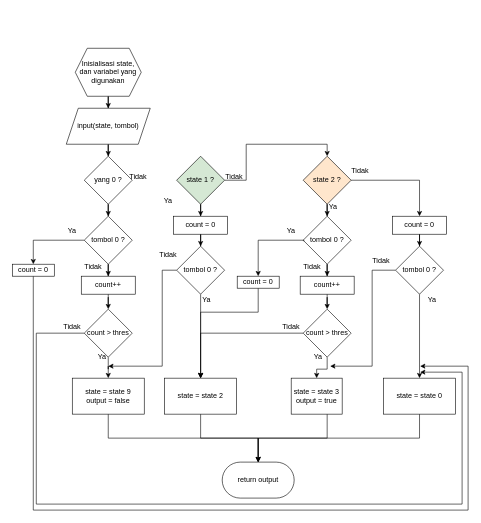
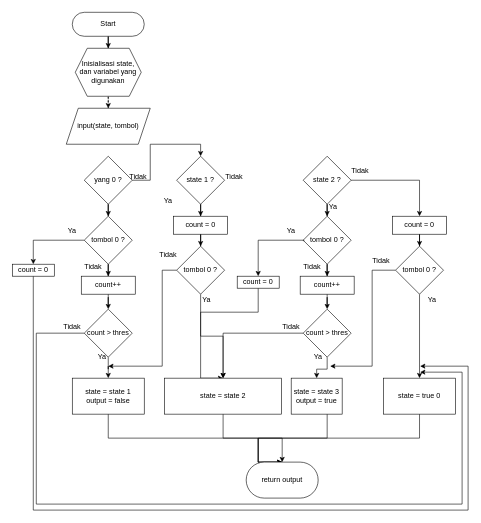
  <mxCell id="0" />
  <mxCell id="1" parent="0" />
- <mxCell id="4" value="" style="edgeStyle=orthogonalEdgeStyle;rounded=0;orthogonalLoop=1;jettySize=auto;html=1;" edge="1" parent="1" source="5" target="7"><mxGeometry relative="1" as="geometry" /></mxCell>
+ <mxCell id="2" value="" style="edgeStyle=orthogonalEdgeStyle;rounded=0;orthogonalLoop=1;jettySize=auto;html=1;" edge="1" parent="1" source="3" target="5"><mxGeometry relative="1" as="geometry" /></mxCell>
+ <mxCell id="3" value="Start" style="rounded=1;whiteSpace=wrap;html=1;fontSize=12;glass=0;strokeWidth=1;shadow=0;arcSize=50;" parent="1" vertex="1"><mxGeometry x="120" y="20" width="120" height="40" as="geometry" /></mxCell>
+ <mxCell id="4" value="" style="edgeStyle=orthogonalEdgeStyle;rounded=0;orthogonalLoop=1;jettySize=auto;html=1;dashed=1;" edge="1" parent="1" source="5" target="7"><mxGeometry relative="1" as="geometry" /></mxCell>
  <mxCell id="5" value="Inisialisasi state, dan variabel yang digunakan" style="shape=hexagon;perimeter=hexagonPerimeter2;whiteSpace=wrap;html=1;fixedSize=1;" vertex="1" parent="1"><mxGeometry x="125" y="80" width="110" height="80" as="geometry" /></mxCell>
- <mxCell id="6" value="" style="edgeStyle=orthogonalEdgeStyle;rounded=0;orthogonalLoop=1;jettySize=auto;html=1;" edge="1" parent="1" source="7" target="10"><mxGeometry relative="1" as="geometry" /></mxCell>
  <mxCell id="7" value="input(state, tombol)" style="shape=parallelogram;perimeter=parallelogramPerimeter;whiteSpace=wrap;html=1;fixedSize=1;" vertex="1" parent="1"><mxGeometry x="110" y="180" width="140" height="60" as="geometry" /></mxCell>
  <mxCell id="8" value="" style="edgeStyle=orthogonalEdgeStyle;rounded=0;orthogonalLoop=1;jettySize=auto;html=1;" edge="1" parent="1" source="10" target="14"><mxGeometry relative="1" as="geometry" /></mxCell>
+ <mxCell id="9" style="edgeStyle=orthogonalEdgeStyle;rounded=0;orthogonalLoop=1;jettySize=auto;html=1;entryX=0.5;entryY=0;entryDx=0;entryDy=0;" edge="1" parent="1" source="10" target="26"><mxGeometry relative="1" as="geometry"><Array as="points"><mxPoint x="250" y="300" /><mxPoint x="250" y="240" /><mxPoint x="334" y="240" /></Array></mxGeometry></mxCell>
  <mxCell id="10" value="yang 0 ?" style="rhombus;whiteSpace=wrap;html=1;" vertex="1" parent="1"><mxGeometry x="140" y="260" width="80" height="80" as="geometry" /></mxCell>
  <mxCell id="11" value="" style="edgeStyle=orthogonalEdgeStyle;rounded=0;orthogonalLoop=1;jettySize=auto;html=1;" edge="1" parent="1" source="14" target="18"><mxGeometry relative="1" as="geometry" /></mxCell>
  <mxCell id="12" style="edgeStyle=orthogonalEdgeStyle;rounded=0;orthogonalLoop=1;jettySize=auto;html=1;exitX=0.5;exitY=1;exitDx=0;exitDy=0;" edge="1" parent="1" source="72"><mxGeometry relative="1" as="geometry"><mxPoint x="700" y="610" as="targetPoint" /><Array as="points"><mxPoint x="55" y="850" /><mxPoint x="780" y="850" /><mxPoint x="780" y="610" /></Array></mxGeometry></mxCell>
  <mxCell id="13" style="edgeStyle=orthogonalEdgeStyle;rounded=0;orthogonalLoop=1;jettySize=auto;html=1;exitX=0;exitY=0.5;exitDx=0;exitDy=0;entryX=0.5;entryY=0;entryDx=0;entryDy=0;" edge="1" parent="1" source="14" target="72"><mxGeometry relative="1" as="geometry" /></mxCell>
  <mxCell id="14" value="tombol 0 ?" style="rhombus;whiteSpace=wrap;html=1;" vertex="1" parent="1"><mxGeometry x="140" y="360" width="80" height="80" as="geometry" /></mxCell>
  <mxCell id="15" value="Ya" style="text;html=1;strokeColor=none;fillColor=none;align=center;verticalAlign=middle;whiteSpace=wrap;rounded=0;" vertex="1" parent="1"><mxGeometry x="250" y="320" width="60" height="30" as="geometry" /></mxCell>
  <mxCell id="16" value="Ya" style="text;html=1;strokeColor=none;fillColor=none;align=center;verticalAlign=middle;whiteSpace=wrap;rounded=0;" vertex="1" parent="1"><mxGeometry x="90" y="370" width="60" height="30" as="geometry" /></mxCell>
  <mxCell id="17" value="" style="edgeStyle=orthogonalEdgeStyle;rounded=0;orthogonalLoop=1;jettySize=auto;html=1;" edge="1" parent="1" source="18" target="22"><mxGeometry relative="1" as="geometry" /></mxCell>
  <mxCell id="18" value="count++" style="rounded=0;whiteSpace=wrap;html=1;" vertex="1" parent="1"><mxGeometry x="135" y="460" width="90" height="30" as="geometry" /></mxCell>
  <mxCell id="19" value="Tidak" style="text;html=1;strokeColor=none;fillColor=none;align=center;verticalAlign=middle;whiteSpace=wrap;rounded=0;" vertex="1" parent="1"><mxGeometry x="125" y="430" width="60" height="30" as="geometry" /></mxCell>
  <mxCell id="20" value="" style="edgeStyle=orthogonalEdgeStyle;rounded=0;orthogonalLoop=1;jettySize=auto;html=1;" edge="1" parent="1" source="22" target="59"><mxGeometry relative="1" as="geometry" /></mxCell>
  <mxCell id="21" style="edgeStyle=orthogonalEdgeStyle;rounded=0;orthogonalLoop=1;jettySize=auto;html=1;" edge="1" parent="1" source="22"><mxGeometry relative="1" as="geometry"><mxPoint x="700" y="620" as="targetPoint" /><Array as="points"><mxPoint x="60" y="555" /><mxPoint x="60" y="840" /><mxPoint x="770" y="840" /><mxPoint x="770" y="620" /></Array></mxGeometry></mxCell>
  <mxCell id="22" value="count &amp;gt; thres" style="rhombus;whiteSpace=wrap;html=1;" vertex="1" parent="1"><mxGeometry x="140" y="515" width="80" height="80" as="geometry" /></mxCell>
  <mxCell id="23" value="Tidak" style="text;html=1;strokeColor=none;fillColor=none;align=center;verticalAlign=middle;whiteSpace=wrap;rounded=0;" vertex="1" parent="1"><mxGeometry x="90" y="530" width="60" height="30" as="geometry" /></mxCell>
  <mxCell id="24" value="" style="edgeStyle=orthogonalEdgeStyle;rounded=0;orthogonalLoop=1;jettySize=auto;html=1;" edge="1" parent="1" source="26" target="29"><mxGeometry relative="1" as="geometry" /></mxCell>
- <mxCell id="25" style="edgeStyle=orthogonalEdgeStyle;rounded=0;orthogonalLoop=1;jettySize=auto;html=1;entryX=0.5;entryY=0;entryDx=0;entryDy=0;" edge="1" parent="1" source="26" target="36"><mxGeometry relative="1" as="geometry"><Array as="points"><mxPoint x="410" y="300" /><mxPoint x="410" y="240" /><mxPoint x="545" y="240" /></Array></mxGeometry></mxCell>
- <mxCell id="26" value="state 1 ?" style="rhombus;whiteSpace=wrap;html=1;fillColor=#d5e8d4;" vertex="1" parent="1"><mxGeometry x="294" y="260" width="80" height="80" as="geometry" /></mxCell>
+ <mxCell id="26" value="state 1 ?" style="rhombus;whiteSpace=wrap;html=1;" vertex="1" parent="1"><mxGeometry x="294" y="260" width="80" height="80" as="geometry" /></mxCell>
  <mxCell id="27" value="Tidak" style="text;html=1;strokeColor=none;fillColor=none;align=center;verticalAlign=middle;whiteSpace=wrap;rounded=0;" vertex="1" parent="1"><mxGeometry x="200" y="280" width="60" height="30" as="geometry" /></mxCell>
  <mxCell id="28" value="" style="edgeStyle=orthogonalEdgeStyle;rounded=0;orthogonalLoop=1;jettySize=auto;html=1;" edge="1" parent="1" source="29" target="32"><mxGeometry relative="1" as="geometry" /></mxCell>
  <mxCell id="29" value="count = 0" style="rounded=0;whiteSpace=wrap;html=1;" vertex="1" parent="1"><mxGeometry x="289" y="360" width="90" height="30" as="geometry" /></mxCell>
  <mxCell id="30" style="edgeStyle=orthogonalEdgeStyle;rounded=0;orthogonalLoop=1;jettySize=auto;html=1;" edge="1" parent="1" source="32" target="61"><mxGeometry relative="1" as="geometry" /></mxCell>
  <mxCell id="31" style="edgeStyle=orthogonalEdgeStyle;rounded=0;orthogonalLoop=1;jettySize=auto;html=1;exitX=0;exitY=0.5;exitDx=0;exitDy=0;" edge="1" parent="1" source="32"><mxGeometry relative="1" as="geometry"><mxPoint x="180" y="610" as="targetPoint" /><Array as="points"><mxPoint x="270" y="450" /><mxPoint x="270" y="610" /></Array></mxGeometry></mxCell>
  <mxCell id="32" value="tombol 0 ?" style="rhombus;whiteSpace=wrap;html=1;" vertex="1" parent="1"><mxGeometry x="294" y="410" width="80" height="80" as="geometry" /></mxCell>
  <mxCell id="33" value="Tidak" style="text;html=1;strokeColor=none;fillColor=none;align=center;verticalAlign=middle;whiteSpace=wrap;rounded=0;" vertex="1" parent="1"><mxGeometry x="250" y="410" width="60" height="30" as="geometry" /></mxCell>
  <mxCell id="34" value="" style="edgeStyle=orthogonalEdgeStyle;rounded=0;orthogonalLoop=1;jettySize=auto;html=1;" edge="1" parent="1" source="36" target="39"><mxGeometry relative="1" as="geometry" /></mxCell>
  <mxCell id="35" style="edgeStyle=orthogonalEdgeStyle;rounded=0;orthogonalLoop=1;jettySize=auto;html=1;exitX=1;exitY=0.5;exitDx=0;exitDy=0;entryX=0.5;entryY=0;entryDx=0;entryDy=0;" edge="1" parent="1" source="36" target="52"><mxGeometry relative="1" as="geometry" /></mxCell>
- <mxCell id="36" value="state 2 ?" style="rhombus;whiteSpace=wrap;html=1;fillColor=#ffe6cc;" vertex="1" parent="1"><mxGeometry x="505" y="260" width="80" height="80" as="geometry" /></mxCell>
+ <mxCell id="36" value="state 2 ?" style="rhombus;whiteSpace=wrap;html=1;" vertex="1" parent="1"><mxGeometry x="505" y="260" width="80" height="80" as="geometry" /></mxCell>
  <mxCell id="37" value="" style="edgeStyle=orthogonalEdgeStyle;rounded=0;orthogonalLoop=1;jettySize=auto;html=1;" edge="1" parent="1" source="39" target="45"><mxGeometry relative="1" as="geometry" /></mxCell>
  <mxCell id="38" style="edgeStyle=orthogonalEdgeStyle;rounded=0;orthogonalLoop=1;jettySize=auto;html=1;entryX=0.5;entryY=0;entryDx=0;entryDy=0;exitX=0.5;exitY=1;exitDx=0;exitDy=0;" edge="1" parent="1" source="41" target="61"><mxGeometry relative="1" as="geometry"><mxPoint x="360" y="480" as="targetPoint" /><Array as="points"><mxPoint x="430" y="520" /><mxPoint x="334" y="520" /></Array></mxGeometry></mxCell>
  <mxCell id="39" value="tombol 0 ?" style="rhombus;whiteSpace=wrap;html=1;" vertex="1" parent="1"><mxGeometry x="505" y="360" width="80" height="80" as="geometry" /></mxCell>
  <mxCell id="40" value="Ya" style="text;html=1;strokeColor=none;fillColor=none;align=center;verticalAlign=middle;whiteSpace=wrap;rounded=0;" vertex="1" parent="1"><mxGeometry x="525" y="330" width="60" height="30" as="geometry" /></mxCell>
  <mxCell id="41" value="count = 0" style="rounded=0;whiteSpace=wrap;html=1;" vertex="1" parent="1"><mxGeometry x="395" y="460" width="70" height="20" as="geometry" /></mxCell>
  <mxCell id="42" style="edgeStyle=orthogonalEdgeStyle;rounded=0;orthogonalLoop=1;jettySize=auto;html=1;exitX=0.015;exitY=0.523;exitDx=0;exitDy=0;entryX=0.5;entryY=0;entryDx=0;entryDy=0;exitPerimeter=0;" edge="1" parent="1" source="39" target="41"><mxGeometry relative="1" as="geometry"><Array as="points"><mxPoint x="506" y="400" /><mxPoint x="430" y="400" /></Array></mxGeometry></mxCell>
  <mxCell id="43" value="Ya" style="text;html=1;strokeColor=none;fillColor=none;align=center;verticalAlign=middle;whiteSpace=wrap;rounded=0;" vertex="1" parent="1"><mxGeometry x="455" y="370" width="60" height="30" as="geometry" /></mxCell>
  <mxCell id="44" value="" style="edgeStyle=orthogonalEdgeStyle;rounded=0;orthogonalLoop=1;jettySize=auto;html=1;" edge="1" parent="1" source="45" target="49"><mxGeometry relative="1" as="geometry" /></mxCell>
  <mxCell id="45" value="count++" style="rounded=0;whiteSpace=wrap;html=1;" vertex="1" parent="1"><mxGeometry x="500" y="460" width="90" height="30" as="geometry" /></mxCell>
  <mxCell id="46" value="Tidak" style="text;html=1;strokeColor=none;fillColor=none;align=center;verticalAlign=middle;whiteSpace=wrap;rounded=0;" vertex="1" parent="1"><mxGeometry x="490" y="430" width="60" height="30" as="geometry" /></mxCell>
  <mxCell id="47" value="" style="edgeStyle=orthogonalEdgeStyle;rounded=0;orthogonalLoop=1;jettySize=auto;html=1;" edge="1" parent="1" source="49" target="63"><mxGeometry relative="1" as="geometry" /></mxCell>
  <mxCell id="48" style="edgeStyle=orthogonalEdgeStyle;rounded=0;orthogonalLoop=1;jettySize=auto;html=1;exitX=0;exitY=0.5;exitDx=0;exitDy=0;entryX=0.5;entryY=0;entryDx=0;entryDy=0;startArrow=none;" edge="1" parent="1" source="49" target="61"><mxGeometry relative="1" as="geometry"><mxPoint x="455" y="545" as="sourcePoint" /></mxGeometry></mxCell>
  <mxCell id="49" value="count &amp;gt; thres" style="rhombus;whiteSpace=wrap;html=1;" vertex="1" parent="1"><mxGeometry x="505" y="515" width="80" height="80" as="geometry" /></mxCell>
  <mxCell id="50" value="Tidak" style="text;html=1;strokeColor=none;fillColor=none;align=center;verticalAlign=middle;whiteSpace=wrap;rounded=0;" vertex="1" parent="1"><mxGeometry x="570" y="270" width="60" height="30" as="geometry" /></mxCell>
  <mxCell id="51" value="" style="edgeStyle=orthogonalEdgeStyle;rounded=0;orthogonalLoop=1;jettySize=auto;html=1;" edge="1" parent="1" source="52" target="55"><mxGeometry relative="1" as="geometry" /></mxCell>
  <mxCell id="52" value="count = 0" style="rounded=0;whiteSpace=wrap;html=1;" vertex="1" parent="1"><mxGeometry x="654" y="360" width="90" height="30" as="geometry" /></mxCell>
  <mxCell id="53" style="edgeStyle=orthogonalEdgeStyle;rounded=0;orthogonalLoop=1;jettySize=auto;html=1;" edge="1" parent="1" source="55" target="65"><mxGeometry relative="1" as="geometry" /></mxCell>
  <mxCell id="54" style="edgeStyle=orthogonalEdgeStyle;rounded=0;orthogonalLoop=1;jettySize=auto;html=1;" edge="1" parent="1" source="55"><mxGeometry relative="1" as="geometry"><mxPoint x="550" y="610" as="targetPoint" /><Array as="points"><mxPoint x="620" y="450" /><mxPoint x="620" y="610" /></Array></mxGeometry></mxCell>
  <mxCell id="55" value="tombol 0 ?" style="rhombus;whiteSpace=wrap;html=1;" vertex="1" parent="1"><mxGeometry x="659" y="410" width="80" height="80" as="geometry" /></mxCell>
  <mxCell id="56" value="Tidak" style="text;html=1;strokeColor=none;fillColor=none;align=center;verticalAlign=middle;whiteSpace=wrap;rounded=0;" vertex="1" parent="1"><mxGeometry x="605" y="420" width="60" height="30" as="geometry" /></mxCell>
  <mxCell id="57" value="Tidak" style="text;html=1;strokeColor=none;fillColor=none;align=center;verticalAlign=middle;whiteSpace=wrap;rounded=0;" vertex="1" parent="1"><mxGeometry x="360" y="280" width="60" height="30" as="geometry" /></mxCell>
  <mxCell id="58" style="edgeStyle=orthogonalEdgeStyle;rounded=0;orthogonalLoop=1;jettySize=auto;html=1;entryX=0.5;entryY=0;entryDx=0;entryDy=0;endArrow=none;" edge="1" parent="1" source="59" target="70"><mxGeometry relative="1" as="geometry"><Array as="points"><mxPoint x="180" y="730" /><mxPoint x="430" y="730" /></Array></mxGeometry></mxCell>
- <mxCell id="59" value="state = state 9&lt;br&gt;output = false" style="rounded=0;whiteSpace=wrap;html=1;" vertex="1" parent="1"><mxGeometry x="120" y="630" width="120" height="60" as="geometry" /></mxCell>
+ <mxCell id="59" value="state = state 1&lt;br&gt;output = false" style="rounded=0;whiteSpace=wrap;html=1;" vertex="1" parent="1"><mxGeometry x="120" y="630" width="120" height="60" as="geometry" /></mxCell>
  <mxCell id="60" style="edgeStyle=orthogonalEdgeStyle;rounded=0;orthogonalLoop=1;jettySize=auto;html=1;entryX=0.5;entryY=0;entryDx=0;entryDy=0;" edge="1" parent="1" source="61" target="70"><mxGeometry relative="1" as="geometry" /></mxCell>
- <mxCell id="61" value="state = state 2" style="rounded=0;whiteSpace=wrap;html=1;" vertex="1" parent="1"><mxGeometry x="274" y="630" width="120" height="60" as="geometry" /></mxCell>
+ <mxCell id="61" value="state = state 2" style="rounded=0;whiteSpace=wrap;html=1;" vertex="1" parent="1"><mxGeometry x="274" y="630" width="195" height="60" as="geometry" /></mxCell>
  <mxCell id="62" style="edgeStyle=orthogonalEdgeStyle;rounded=0;orthogonalLoop=1;jettySize=auto;html=1;entryX=0.5;entryY=0;entryDx=0;entryDy=0;" edge="1" parent="1" source="63" target="70"><mxGeometry relative="1" as="geometry"><mxPoint x="430" y="740" as="targetPoint" /><Array as="points"><mxPoint x="545" y="730" /><mxPoint x="430" y="730" /></Array></mxGeometry></mxCell>
  <mxCell id="63" value="state = state 3&lt;br&gt;output = true" style="rounded=0;whiteSpace=wrap;html=1;" vertex="1" parent="1"><mxGeometry x="485" y="630" width="85" height="60" as="geometry" /></mxCell>
  <mxCell id="64" style="edgeStyle=orthogonalEdgeStyle;rounded=0;orthogonalLoop=1;jettySize=auto;html=1;entryX=0.5;entryY=0;entryDx=0;entryDy=0;" edge="1" parent="1" source="65" target="70"><mxGeometry relative="1" as="geometry"><Array as="points"><mxPoint x="699" y="730" /><mxPoint x="430" y="730" /></Array></mxGeometry></mxCell>
- <mxCell id="65" value="state = state 0" style="rounded=0;whiteSpace=wrap;html=1;" vertex="1" parent="1"><mxGeometry x="639" y="630" width="120" height="60" as="geometry" /></mxCell>
+ <mxCell id="65" value="state = true 0" style="rounded=0;whiteSpace=wrap;html=1;" vertex="1" parent="1"><mxGeometry x="639" y="630" width="120" height="60" as="geometry" /></mxCell>
  <mxCell id="66" value="Ya" style="text;html=1;strokeColor=none;fillColor=none;align=center;verticalAlign=middle;whiteSpace=wrap;rounded=0;" vertex="1" parent="1"><mxGeometry x="140" y="580" width="60" height="30" as="geometry" /></mxCell>
  <mxCell id="67" value="Ya" style="text;html=1;strokeColor=none;fillColor=none;align=center;verticalAlign=middle;whiteSpace=wrap;rounded=0;" vertex="1" parent="1"><mxGeometry x="314" y="485" width="60" height="30" as="geometry" /></mxCell>
  <mxCell id="68" value="Ya" style="text;html=1;strokeColor=none;fillColor=none;align=center;verticalAlign=middle;whiteSpace=wrap;rounded=0;" vertex="1" parent="1"><mxGeometry x="500" y="580" width="60" height="30" as="geometry" /></mxCell>
  <mxCell id="69" value="Ya" style="text;html=1;strokeColor=none;fillColor=none;align=center;verticalAlign=middle;whiteSpace=wrap;rounded=0;" vertex="1" parent="1"><mxGeometry x="690" y="485" width="60" height="30" as="geometry" /></mxCell>
- <mxCell id="70" value="return output" style="rounded=1;whiteSpace=wrap;html=1;arcSize=50;" vertex="1" parent="1"><mxGeometry x="370" y="770" width="120" height="60" as="geometry" /></mxCell>
+ <mxCell id="70" value="return output" style="rounded=1;whiteSpace=wrap;html=1;arcSize=50;" vertex="1" parent="1"><mxGeometry x="410" y="770" width="120" height="60" as="geometry" /></mxCell>
  <mxCell id="71" value="Tidak" style="text;html=1;strokeColor=none;fillColor=none;align=center;verticalAlign=middle;whiteSpace=wrap;rounded=0;" vertex="1" parent="1"><mxGeometry x="455" y="530" width="60" height="30" as="geometry" /></mxCell>
  <mxCell id="72" value="count = 0" style="rounded=0;whiteSpace=wrap;html=1;" vertex="1" parent="1"><mxGeometry x="20" y="440" width="70" height="20" as="geometry" /></mxCell>
